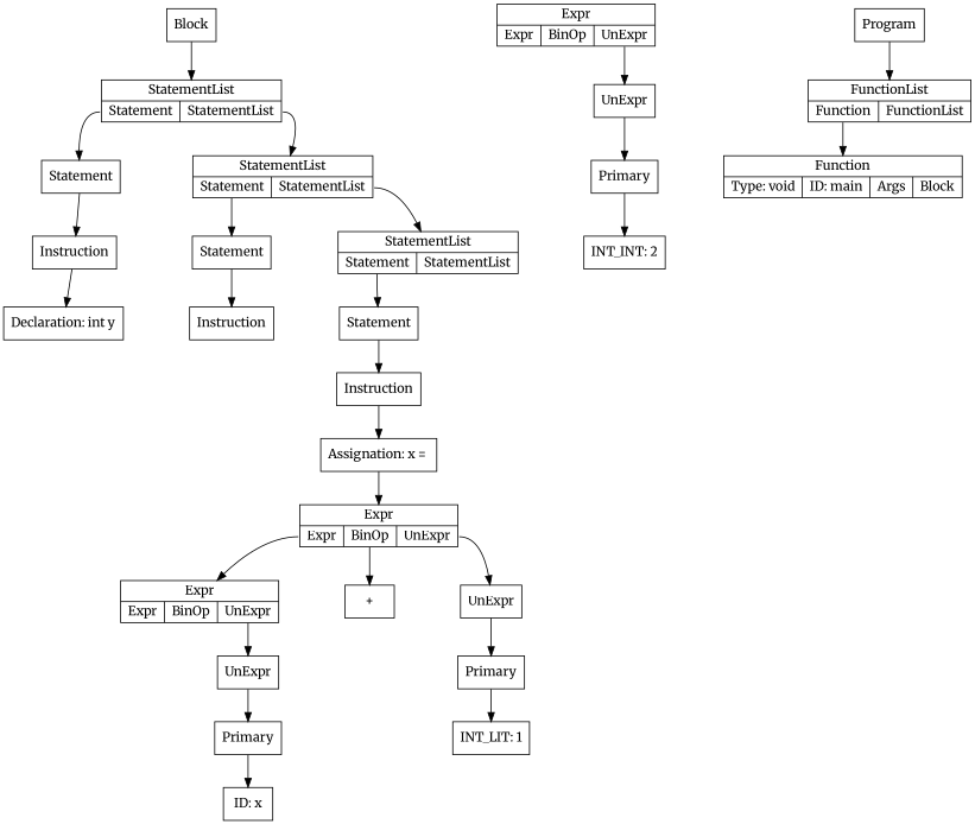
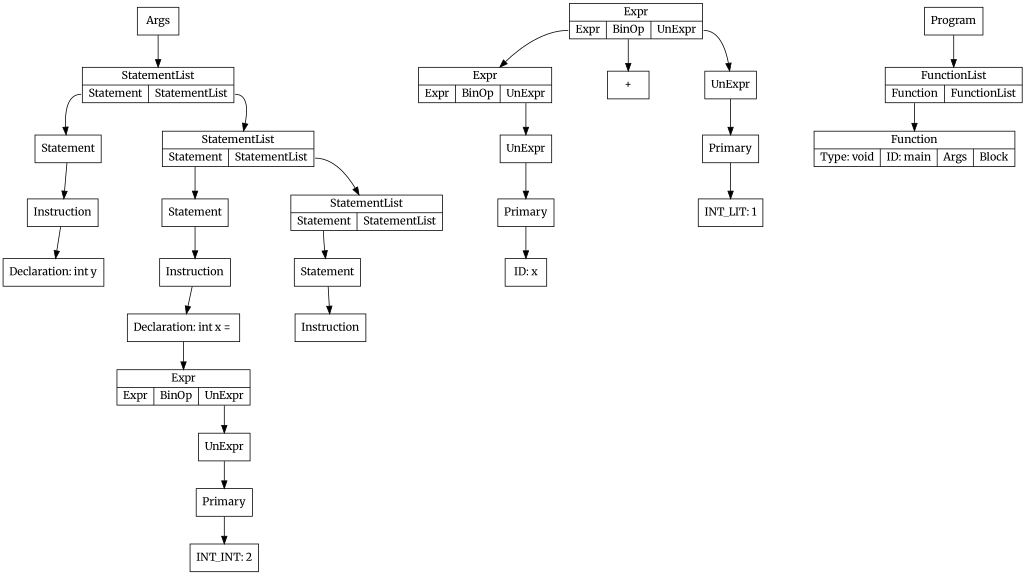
  digraph {
    fontname=Merriweather
    nodesep=1
    node [fontname=Merriweather shape=box]
    edge [fontname=Merriweather]
    n1 [label="Declaration: int y"]
    n2 [label=Instruction]
    n3 [label=Statement]
    n4 [label=Primary]
    n5 [label="INT_INT: 2"]
    n6 [label=UnExpr]
    n7 [label="{Expr | {<e>Expr | <bo>BinOp | <ue>UnExpr}}" shape=record]
+   n8 [label="Declaration: int x = "]
    n9 [label=Instruction]
    n10 [label=Statement]
    n11 [label=Primary]
    n12 [label="ID: x"]
    n13 [label=UnExpr]
    n14 [label="{Expr | {<e>Expr | <bo>BinOp | <ue>UnExpr}}" shape=record]
    n15 [label=Primary]
    n16 [label="INT_LIT: 1"]
    n17 [label=UnExpr]
    n18 [label="{Expr | {<e>Expr | <bo>BinOp | <ue>UnExpr}}" shape=record]
    n19 [label="+"]
-   n20 [label="Assignation: x = "]
    n21 [label=Instruction]
    n22 [label=Statement]
    n23 [label="{StatementList | {<s>Statement | <sl>StatementList}}" shape=record]
    n24 [label="{StatementList | {<s>Statement | <sl>StatementList}}" shape=record]
    n25 [label="{StatementList | {<s>Statement | <sl>StatementList}}" shape=record]
-   n26 [label=Block]
+   n26 [label=Args]
    n27 [label="{Function | {Type: void | ID: main | <a>Args | <b>Block}}" shape=record]
    n28 [label="{FunctionList | {<f> Function | <fl> FunctionList}}" shape=record]
    n29 [label=Program]
    n2 -> n1
    n3 -> n2
    n4 -> n5
    n6 -> n4
    n7 -> n6 [tailport=ue]
+   n8 -> n7
+   n9 -> n8
    n10 -> n9
    n11 -> n12
    n13 -> n11
    n14 -> n13 [tailport=ue]
    n15 -> n16
    n17 -> n15
    n18 -> n14 [tailport=e]
    n18 -> n17 [tailport=ue]
    n18 -> n19 [tailport=bo]
-   n20 -> n18
-   n21 -> n20
    n22 -> n21
    n23 -> n22 [tailport=s]
    n24 -> n10 [tailport=s]
    n24 -> n23 [tailport=sl]
    n25 -> n3 [tailport=s]
    n25 -> n24 [tailport=sl]
    n26 -> n25
    n28 -> n27 [tailport=f]
    n29 -> n28
  }
